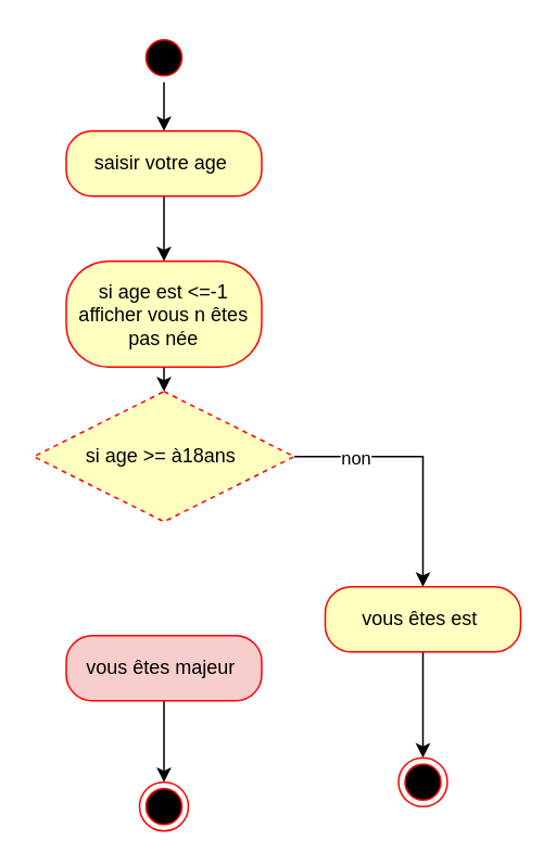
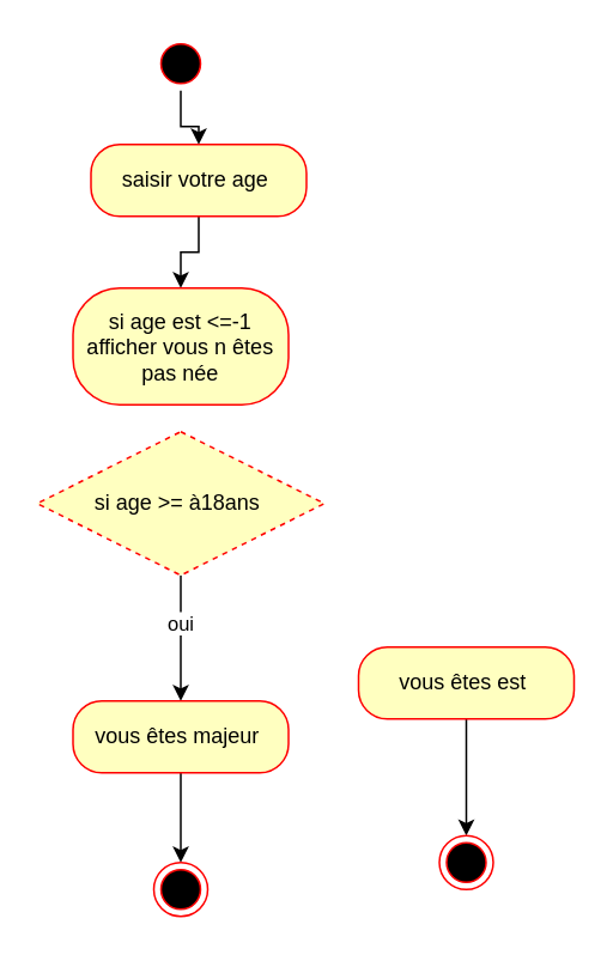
  <mxCell id="0" />
  <mxCell id="1" parent="0" />
  <mxCell id="2" style="edgeStyle=orthogonalEdgeStyle;rounded=0;orthogonalLoop=1;jettySize=auto;html=1;exitX=0.5;exitY=1;exitDx=0;exitDy=0;" edge="1" parent="1" source="3" target="5"><mxGeometry relative="1" as="geometry"><mxPoint x="100" y="80" as="targetPoint" /></mxGeometry></mxCell>
  <mxCell id="3" value="" style="ellipse;html=1;shape=startState;fillColor=#000000;strokeColor=#ff0000;" vertex="1" parent="1"><mxGeometry x="85" y="20" width="30" height="30" as="geometry" /></mxCell>
  <mxCell id="4" style="edgeStyle=orthogonalEdgeStyle;rounded=0;orthogonalLoop=1;jettySize=auto;html=1;exitX=0.5;exitY=1;exitDx=0;exitDy=0;entryX=0.5;entryY=0;entryDx=0;entryDy=0;" edge="1" parent="1" source="5" target="16"><mxGeometry relative="1" as="geometry" /></mxCell>
- <mxCell id="5" value="saisir votre age&amp;nbsp;" style="rounded=1;whiteSpace=wrap;html=1;arcSize=40;fontColor=#000000;fillColor=#ffffc0;strokeColor=#ff0000;" vertex="1" parent="1"><mxGeometry x="40" y="80" width="120" height="40" as="geometry" /></mxCell>
- <mxCell id="8" style="edgeStyle=orthogonalEdgeStyle;rounded=0;orthogonalLoop=1;jettySize=auto;html=1;exitX=1;exitY=0.5;exitDx=0;exitDy=0;" edge="1" parent="1" source="10" target="14"><mxGeometry relative="1" as="geometry"><mxPoint x="259" y="280" as="targetPoint" /></mxGeometry></mxCell>
- <mxCell id="9" value="non" style="edgeLabel;html=1;align=center;verticalAlign=middle;resizable=0;points=[];" vertex="1" connectable="0" parent="8"><mxGeometry x="-0.535" relative="1" as="geometry"><mxPoint as="offset" /></mxGeometry></mxCell>
+ <mxCell id="5" value="saisir votre age&amp;nbsp;" style="rounded=1;whiteSpace=wrap;html=1;arcSize=40;fontColor=#000000;fillColor=#ffffc0;strokeColor=#ff0000;" vertex="1" parent="1"><mxGeometry x="50" y="80" width="120" height="40" as="geometry" /></mxCell>
+ <mxCell id="6" style="edgeStyle=orthogonalEdgeStyle;rounded=0;orthogonalLoop=1;jettySize=auto;html=1;exitX=0.5;exitY=1;exitDx=0;exitDy=0;" edge="1" parent="1" source="10" target="12"><mxGeometry relative="1" as="geometry"><mxPoint x="100" y="320" as="targetPoint" /></mxGeometry></mxCell>
+ <mxCell id="7" value="oui" style="edgeLabel;html=1;align=center;verticalAlign=middle;resizable=0;points=[];" vertex="1" connectable="0" parent="6"><mxGeometry x="-0.267" y="-1" relative="1" as="geometry"><mxPoint as="offset" /></mxGeometry></mxCell>
  <mxCell id="10" value="si age &amp;gt;= à18ans&amp;nbsp;" style="rhombus;whiteSpace=wrap;html=1;fontColor=#000000;fillColor=#ffffc0;strokeColor=#ff0000;dashed=1;" vertex="1" parent="1"><mxGeometry x="20" y="240" width="160" height="80" as="geometry" /></mxCell>
  <mxCell id="11" style="edgeStyle=orthogonalEdgeStyle;rounded=0;orthogonalLoop=1;jettySize=auto;html=1;exitX=0.5;exitY=1;exitDx=0;exitDy=0;" edge="1" parent="1" source="12"><mxGeometry relative="1" as="geometry"><mxPoint x="100" y="480" as="targetPoint" /></mxGeometry></mxCell>
- <mxCell id="12" value="vous êtes majeur&amp;nbsp;" style="rounded=1;whiteSpace=wrap;html=1;arcSize=40;fontColor=#000000;fillColor=#f8cecc;strokeColor=#ff0000;" vertex="1" parent="1"><mxGeometry x="40" y="390" width="120" height="40" as="geometry" /></mxCell>
+ <mxCell id="12" value="vous êtes majeur&amp;nbsp;" style="rounded=1;whiteSpace=wrap;html=1;arcSize=40;fontColor=#000000;fillColor=#ffffc0;strokeColor=#ff0000;" vertex="1" parent="1"><mxGeometry x="40" y="390" width="120" height="40" as="geometry" /></mxCell>
  <mxCell id="13" style="edgeStyle=orthogonalEdgeStyle;rounded=0;orthogonalLoop=1;jettySize=auto;html=1;exitX=0.5;exitY=1;exitDx=0;exitDy=0;" edge="1" parent="1" source="14" target="17"><mxGeometry relative="1" as="geometry"><mxPoint x="259" y="480" as="targetPoint" /></mxGeometry></mxCell>
  <mxCell id="14" value="vous êtes est&amp;nbsp;" style="rounded=1;whiteSpace=wrap;html=1;arcSize=40;fontColor=#000000;fillColor=#ffffc0;strokeColor=#ff0000;" vertex="1" parent="1"><mxGeometry x="199" y="360" width="120" height="40" as="geometry" /></mxCell>
- <mxCell id="15" style="edgeStyle=orthogonalEdgeStyle;rounded=0;orthogonalLoop=1;jettySize=auto;html=1;exitX=0.5;exitY=1;exitDx=0;exitDy=0;entryX=0.5;entryY=0;entryDx=0;entryDy=0;" edge="1" parent="1" source="16" target="10"><mxGeometry relative="1" as="geometry" /></mxCell>
  <mxCell id="16" value="si age est &amp;lt;=-1 afficher vous n êtes pas née" style="rounded=1;whiteSpace=wrap;html=1;arcSize=40;fontColor=#000000;fillColor=#ffffc0;strokeColor=#ff0000;" vertex="1" parent="1"><mxGeometry x="40" y="160" width="120" height="65" as="geometry" /></mxCell>
  <mxCell id="17" value="" style="ellipse;html=1;shape=endState;fillColor=#000000;strokeColor=#ff0000;" vertex="1" parent="1"><mxGeometry x="244" y="465" width="30" height="30" as="geometry" /></mxCell>
  <mxCell id="18" value="" style="ellipse;html=1;shape=endState;fillColor=#000000;strokeColor=#ff0000;" vertex="1" parent="1"><mxGeometry x="85" y="480" width="30" height="30" as="geometry" /></mxCell>
